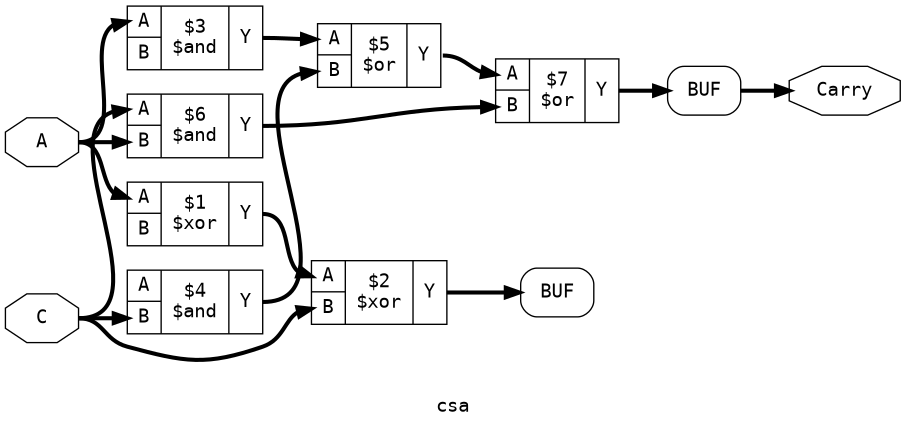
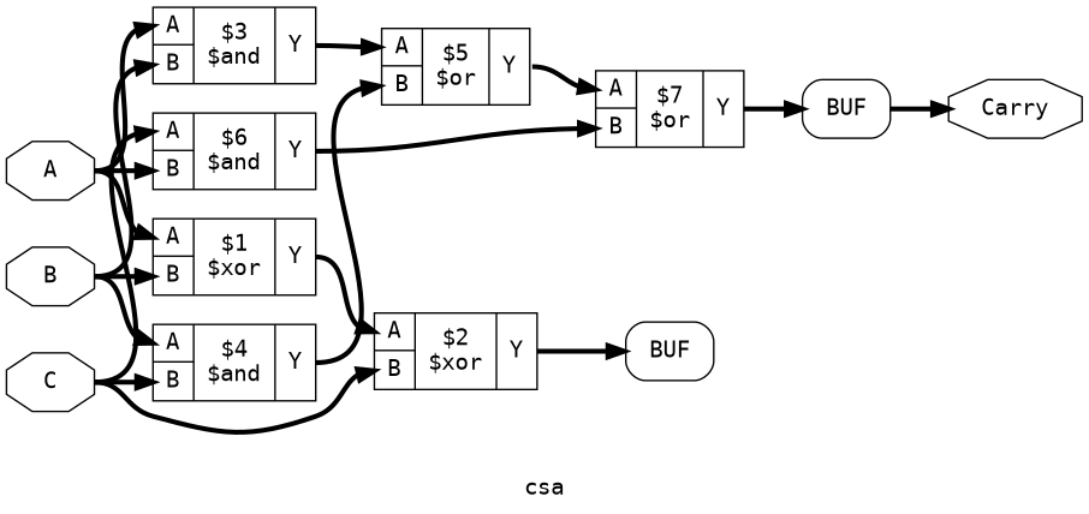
  digraph {
    fontname="DejaVu Sans Mono"
    label=csa
    rankdir=LR
    remincross=true
    node [fontname="DejaVu Sans Mono" shape=record]
    edge [color=black fontcolor=black fontname="DejaVu Sans Mono" headport="p12:w" style="setlinewidth(3)" tailport=e]
    n1 [color=black fontcolor=black label=Carry shape=octagon]
    n2 [color=black fontcolor=black label=C shape=octagon]
    n3 [label="{{<p12> A|<p11> B}|$6\n$and|{<p13> Y}}"]
    n4 [label="{{<p12> A|<p11> B}|$4\n$and|{<p13> Y}}"]
    n5 [label="{{<p12> A|<p11> B}|$2\n$xor|{<p13> Y}}"]
    n6 [label="{{<p12> A|<p11> B}|$7\n$or|{<p13> Y}}"]
    n7 [label="{{<p12> A|<p11> B}|$5\n$or|{<p13> Y}}"]
    n8 [label=BUF shape=box style=rounded]
+   n9 [color=black fontcolor=black label=B shape=octagon]
    n10 [label="{{<p12> A|<p11> B}|$3\n$and|{<p13> Y}}"]
    n11 [label="{{<p12> A|<p11> B}|$1\n$xor|{<p13> Y}}"]
    n12 [color=black fontcolor=black label=A shape=octagon]
    n13 [label=BUF shape=box style=rounded]
    n2 -> n3
    n2 -> n4 [headport="p11:w"]
    n2 -> n5 [headport="p11:w"]
    n3 -> n6 [headport="p11:w" tailport="p13:e"]
    n4 -> n7 [headport="p11:w" tailport="p13:e"]
    n5 -> n8 [headport=w tailport="p13:e"]
    n6 -> n13 [headport=w tailport="p13:e"]
    n7 -> n6 [tailport="p13:e"]
+   n9 -> n4
+   n9 -> n10 [headport="p11:w"]
+   n9 -> n11 [headport="p11:w"]
    n10 -> n7 [tailport="p13:e"]
    n11 -> n5 [tailport="p13:e"]
    n12 -> n3 [headport="p11:w"]
    n12 -> n10
    n12 -> n11
    n13 -> n1 [headport=w]
  }
